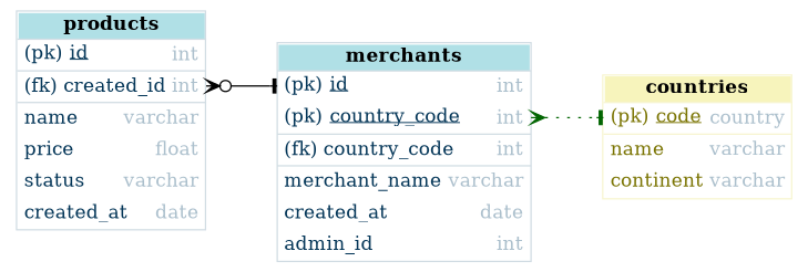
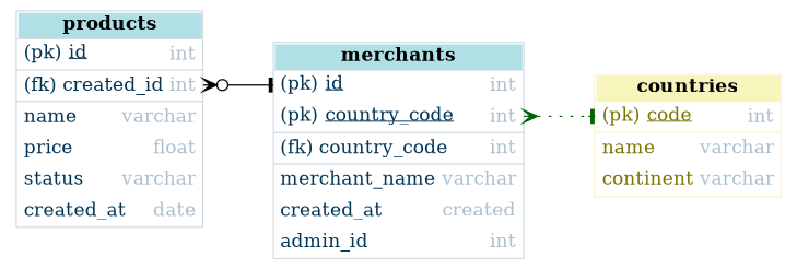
  digraph {
    concentrate=true
    rankdir=LR
    node [shape=none]
    edge [arrowhead=tee dir=both]
-   n1 [label=<<table BORDER="1" cellspacing="0" color="#d1dce3" CELLBORDER="0"  > <tr> <td BGCOLOR="powderblue" BORDER="0"><B>merchants</B></td> </tr> <HR/><tr>     <td ALIGN="left" BALIGN="LEFT" BORDER="0" PORT="id">         <table BORDER="0" cellspacing="0" CELLBORDER="0"  >             <tr>                 <td ALIGN="left" BALIGN="LEFT" BORDER="0"><font color="#033557">(pk) <U ALIGN="left">id</U></font></td><td ALIGN="right"><font color="#abbfcc" >int</font></td></tr>         </table>     </td> </tr><tr>     <td ALIGN="left" BALIGN="LEFT" BORDER="0" PORT="country_code">         <table BORDER="0" cellspacing="0" CELLBORDER="0"  >             <tr>                 <td ALIGN="left" BALIGN="LEFT" BORDER="0"><font color="#033557">(pk) <U ALIGN="left">country_code</U></font></td><td ALIGN="right"><font color="#abbfcc" >int</font></td></tr>         </table>     </td> </tr><HR/><tr>     <td ALIGN="left" BALIGN="LEFT" BORDER="0" PORT="country_code">         <table BORDER="0" cellspacing="0" CELLBORDER="0"  >             <tr>                 <td ALIGN="left" BALIGN="LEFT" BORDER="0"><font color="#033557">(fk) country_code</font></td><td ALIGN="right"><font color="#abbfcc" >int</font></td></tr>         </table>     </td> </tr><HR/><tr>     <td ALIGN="left" BALIGN="LEFT" BORDER="0" PORT="merchant_name">         <table BORDER="0" cellspacing="0" CELLBORDER="0"  >             <tr>                 <td ALIGN="left" BALIGN="LEFT" BORDER="0"><font color="#033557">merchant_name</font></td><td ALIGN="right"><font color="#abbfcc" >varchar</font></td></tr>         </table>     </td> </tr><tr>     <td ALIGN="left" BALIGN="LEFT" BORDER="0" PORT="created_at">         <table BORDER="0" cellspacing="0" CELLBORDER="0"  >             <tr>                 <td ALIGN="left" BALIGN="LEFT" BORDER="0"><font color="#033557">created_at</font></td><td ALIGN="right"><font color="#abbfcc" >date</font></td></tr>         </table>     </td> </tr><tr>     <td ALIGN="left" BALIGN="LEFT" BORDER="0" PORT="admin_id">         <table BORDER="0" cellspacing="0" CELLBORDER="0"  >             <tr>                 <td ALIGN="left" BALIGN="LEFT" BORDER="0"><font color="#033557">admin_id</font></td><td ALIGN="right"><font color="#abbfcc" >int</font></td></tr>         </table>     </td> </tr></table>>]
-   n2 [label=<<table BORDER="1" cellspacing="0" color="#f7f5d0" CELLBORDER="0"  > <tr> <td BGCOLOR="#f7f4bc" BORDER="0"><B>countries</B></td> </tr> <HR/><tr>     <td ALIGN="left" BALIGN="LEFT" BORDER="0" PORT="code">         <table BORDER="0" cellspacing="0" CELLBORDER="0"  >             <tr>                 <td ALIGN="left" BALIGN="LEFT" BORDER="0"><font color="#7a7402">(pk) <U ALIGN="left">code</U></font></td><td ALIGN="right"><font color="#abbfcc" >country</font></td></tr>         </table>     </td> </tr><HR/><tr>     <td ALIGN="left" BALIGN="LEFT" BORDER="0" PORT="name">         <table BORDER="0" cellspacing="0" CELLBORDER="0"  >             <tr>                 <td ALIGN="left" BALIGN="LEFT" BORDER="0"><font color="#7a7402">name</font></td><td ALIGN="right"><font color="#abbfcc" >varchar</font></td></tr>         </table>     </td> </tr><tr>     <td ALIGN="left" BALIGN="LEFT" BORDER="0" PORT="continent">         <table BORDER="0" cellspacing="0" CELLBORDER="0"  >             <tr>                 <td ALIGN="left" BALIGN="LEFT" BORDER="0"><font color="#7a7402">continent</font></td><td ALIGN="right"><font color="#abbfcc" >varchar</font></td></tr>         </table>     </td> </tr></table>>]
+   n1 [label=<<table BORDER="1" cellspacing="0" color="#d1dce3" CELLBORDER="0"  > <tr> <td BGCOLOR="powderblue" BORDER="0"><B>merchants</B></td> </tr> <HR/><tr>     <td ALIGN="left" BALIGN="LEFT" BORDER="0" PORT="id">         <table BORDER="0" cellspacing="0" CELLBORDER="0"  >             <tr>                 <td ALIGN="left" BALIGN="LEFT" BORDER="0"><font color="#033557">(pk) <U ALIGN="left">id</U></font></td><td ALIGN="right"><font color="#abbfcc" >int</font></td></tr>         </table>     </td> </tr><tr>     <td ALIGN="left" BALIGN="LEFT" BORDER="0" PORT="country_code">         <table BORDER="0" cellspacing="0" CELLBORDER="0"  >             <tr>                 <td ALIGN="left" BALIGN="LEFT" BORDER="0"><font color="#033557">(pk) <U ALIGN="left">country_code</U></font></td><td ALIGN="right"><font color="#abbfcc" >int</font></td></tr>         </table>     </td> </tr><HR/><tr>     <td ALIGN="left" BALIGN="LEFT" BORDER="0" PORT="country_code">         <table BORDER="0" cellspacing="0" CELLBORDER="0"  >             <tr>                 <td ALIGN="left" BALIGN="LEFT" BORDER="0"><font color="#033557">(fk) country_code</font></td><td ALIGN="right"><font color="#abbfcc" >int</font></td></tr>         </table>     </td> </tr><HR/><tr>     <td ALIGN="left" BALIGN="LEFT" BORDER="0" PORT="merchant_name">         <table BORDER="0" cellspacing="0" CELLBORDER="0"  >             <tr>                 <td ALIGN="left" BALIGN="LEFT" BORDER="0"><font color="#033557">merchant_name</font></td><td ALIGN="right"><font color="#abbfcc" >varchar</font></td></tr>         </table>     </td> </tr><tr>     <td ALIGN="left" BALIGN="LEFT" BORDER="0" PORT="created_at">         <table BORDER="0" cellspacing="0" CELLBORDER="0"  >             <tr>                 <td ALIGN="left" BALIGN="LEFT" BORDER="0"><font color="#033557">created_at</font></td><td ALIGN="right"><font color="#abbfcc" >created</font></td></tr>         </table>     </td> </tr><tr>     <td ALIGN="left" BALIGN="LEFT" BORDER="0" PORT="admin_id">         <table BORDER="0" cellspacing="0" CELLBORDER="0"  >             <tr>                 <td ALIGN="left" BALIGN="LEFT" BORDER="0"><font color="#033557">admin_id</font></td><td ALIGN="right"><font color="#abbfcc" >int</font></td></tr>         </table>     </td> </tr></table>>]
+   n2 [label=<<table BORDER="1" cellspacing="0" color="#f7f5d0" CELLBORDER="0"  > <tr> <td BGCOLOR="#f7f4bc" BORDER="0"><B>countries</B></td> </tr> <HR/><tr>     <td ALIGN="left" BALIGN="LEFT" BORDER="0" PORT="code">         <table BORDER="0" cellspacing="0" CELLBORDER="0"  >             <tr>                 <td ALIGN="left" BALIGN="LEFT" BORDER="0"><font color="#7a7402">(pk) <U ALIGN="left">code</U></font></td><td ALIGN="right"><font color="#abbfcc" >int</font></td></tr>         </table>     </td> </tr><HR/><tr>     <td ALIGN="left" BALIGN="LEFT" BORDER="0" PORT="name">         <table BORDER="0" cellspacing="0" CELLBORDER="0"  >             <tr>                 <td ALIGN="left" BALIGN="LEFT" BORDER="0"><font color="#7a7402">name</font></td><td ALIGN="right"><font color="#abbfcc" >varchar</font></td></tr>         </table>     </td> </tr><tr>     <td ALIGN="left" BALIGN="LEFT" BORDER="0" PORT="continent">         <table BORDER="0" cellspacing="0" CELLBORDER="0"  >             <tr>                 <td ALIGN="left" BALIGN="LEFT" BORDER="0"><font color="#7a7402">continent</font></td><td ALIGN="right"><font color="#abbfcc" >varchar</font></td></tr>         </table>     </td> </tr></table>>]
    n3 [label=<<table BORDER="1" cellspacing="0" color="#d1dce3" CELLBORDER="0"  > <tr> <td BGCOLOR="powderblue" BORDER="0"><B>products</B></td> </tr> <HR/><tr>     <td ALIGN="left" BALIGN="LEFT" BORDER="0" PORT="id">         <table BORDER="0" cellspacing="0" CELLBORDER="0"  >             <tr>                 <td ALIGN="left" BALIGN="LEFT" BORDER="0"><font color="#033557">(pk) <U ALIGN="left">id</U></font></td><td ALIGN="right"><font color="#abbfcc" >int</font></td></tr>         </table>     </td> </tr><HR/><tr>     <td ALIGN="left" BALIGN="LEFT" BORDER="0" PORT="merchant_id">         <table BORDER="0" cellspacing="0" CELLBORDER="0"  >             <tr>                 <td ALIGN="left" BALIGN="LEFT" BORDER="0"><font color="#033557">(fk) created_id</font></td><td ALIGN="right"><font color="#abbfcc" >int</font></td></tr>         </table>     </td> </tr><HR/><tr>     <td ALIGN="left" BALIGN="LEFT" BORDER="0" PORT="name">         <table BORDER="0" cellspacing="0" CELLBORDER="0"  >             <tr>                 <td ALIGN="left" BALIGN="LEFT" BORDER="0"><font color="#033557">name</font></td><td ALIGN="right"><font color="#abbfcc" >varchar</font></td></tr>         </table>     </td> </tr><tr>     <td ALIGN="left" BALIGN="LEFT" BORDER="0" PORT="price">         <table BORDER="0" cellspacing="0" CELLBORDER="0"  >             <tr>                 <td ALIGN="left" BALIGN="LEFT" BORDER="0"><font color="#033557">price</font></td><td ALIGN="right"><font color="#abbfcc" >float</font></td></tr>         </table>     </td> </tr><tr>     <td ALIGN="left" BALIGN="LEFT" BORDER="0" PORT="status">         <table BORDER="0" cellspacing="0" CELLBORDER="0"  >             <tr>                 <td ALIGN="left" BALIGN="LEFT" BORDER="0"><font color="#033557">status</font></td><td ALIGN="right"><font color="#abbfcc" >varchar</font></td></tr>         </table>     </td> </tr><tr>     <td ALIGN="left" BALIGN="LEFT" BORDER="0" PORT="created_at">         <table BORDER="0" cellspacing="0" CELLBORDER="0"  >             <tr>                 <td ALIGN="left" BALIGN="LEFT" BORDER="0"><font color="#033557">created_at</font></td><td ALIGN="right"><font color="#abbfcc" >date</font></td></tr>         </table>     </td> </tr></table>>]
    n1 -> n2 [arrowtail=crow color=darkgreen headport=code style=dotted tailport=country_code]
    n3 -> n1 [arrowtail=crowodot color=black headport=id style=solid tailport=merchant_id]
  }
